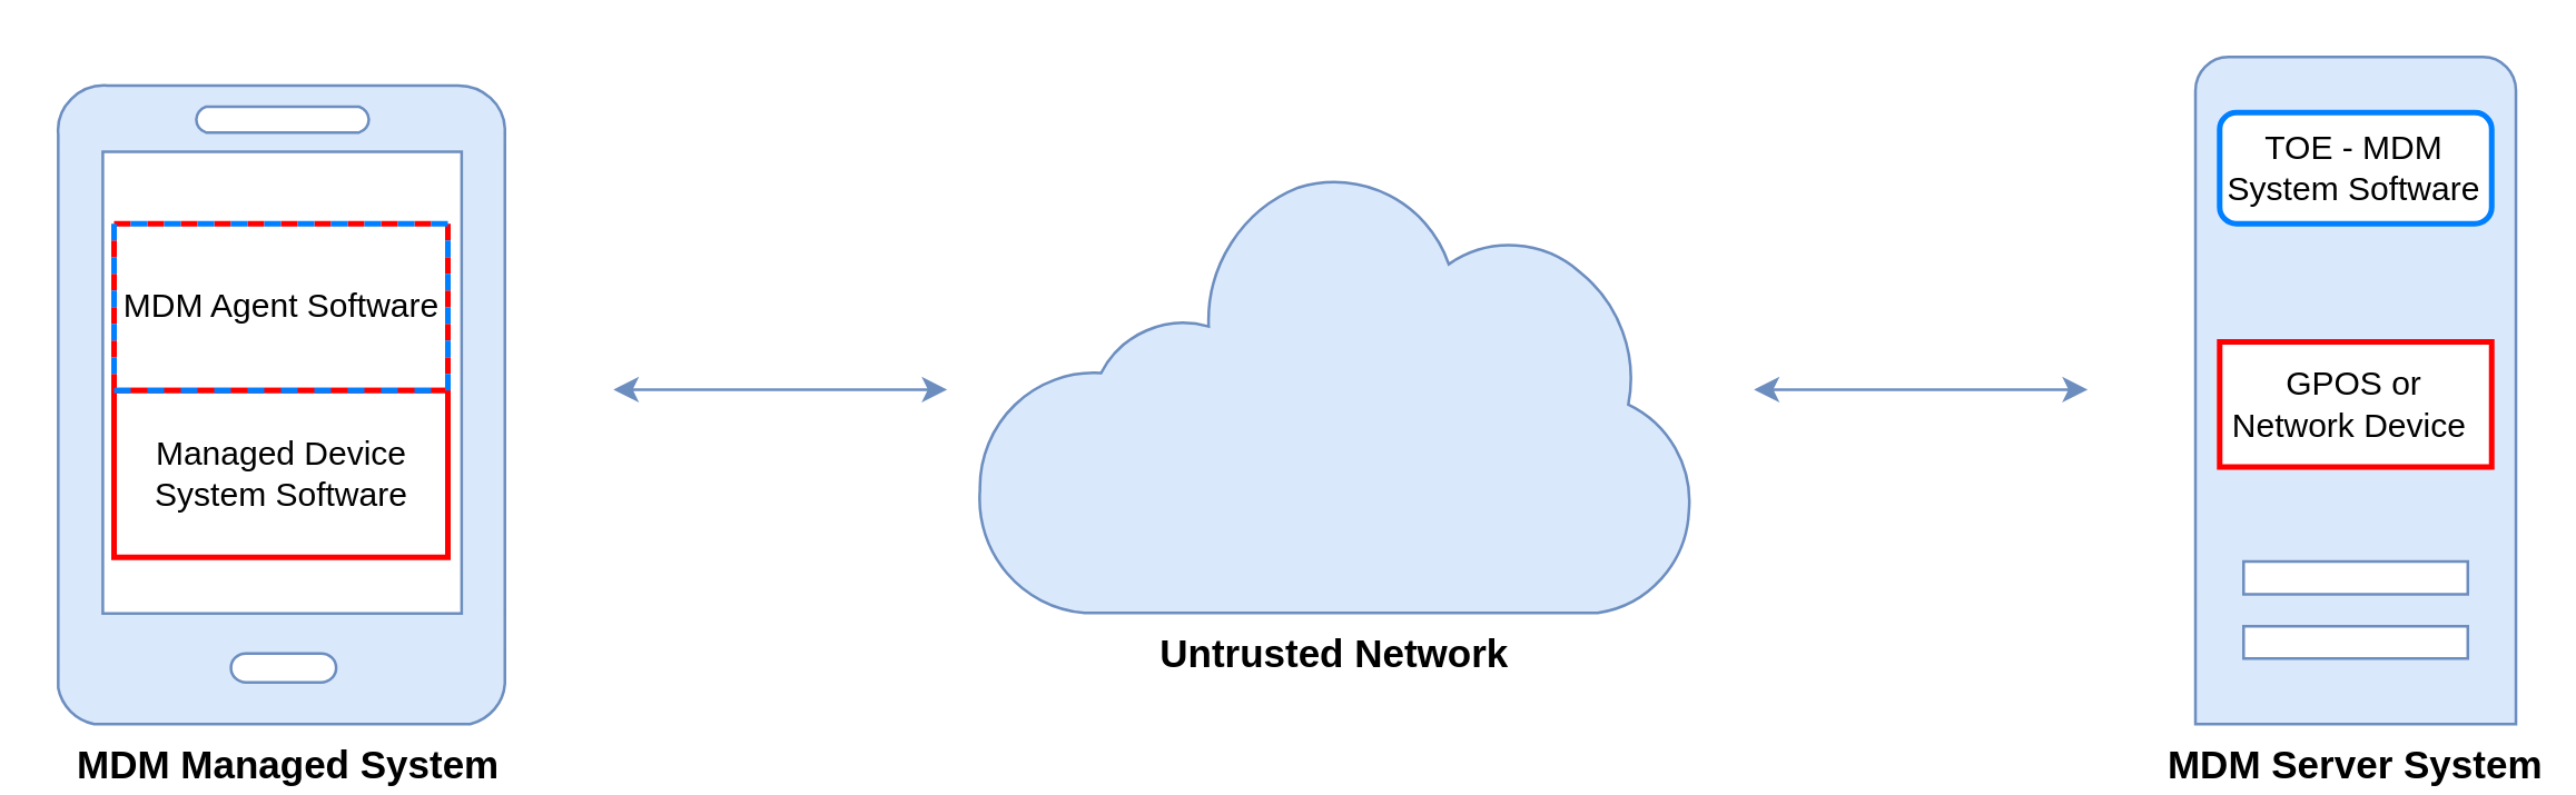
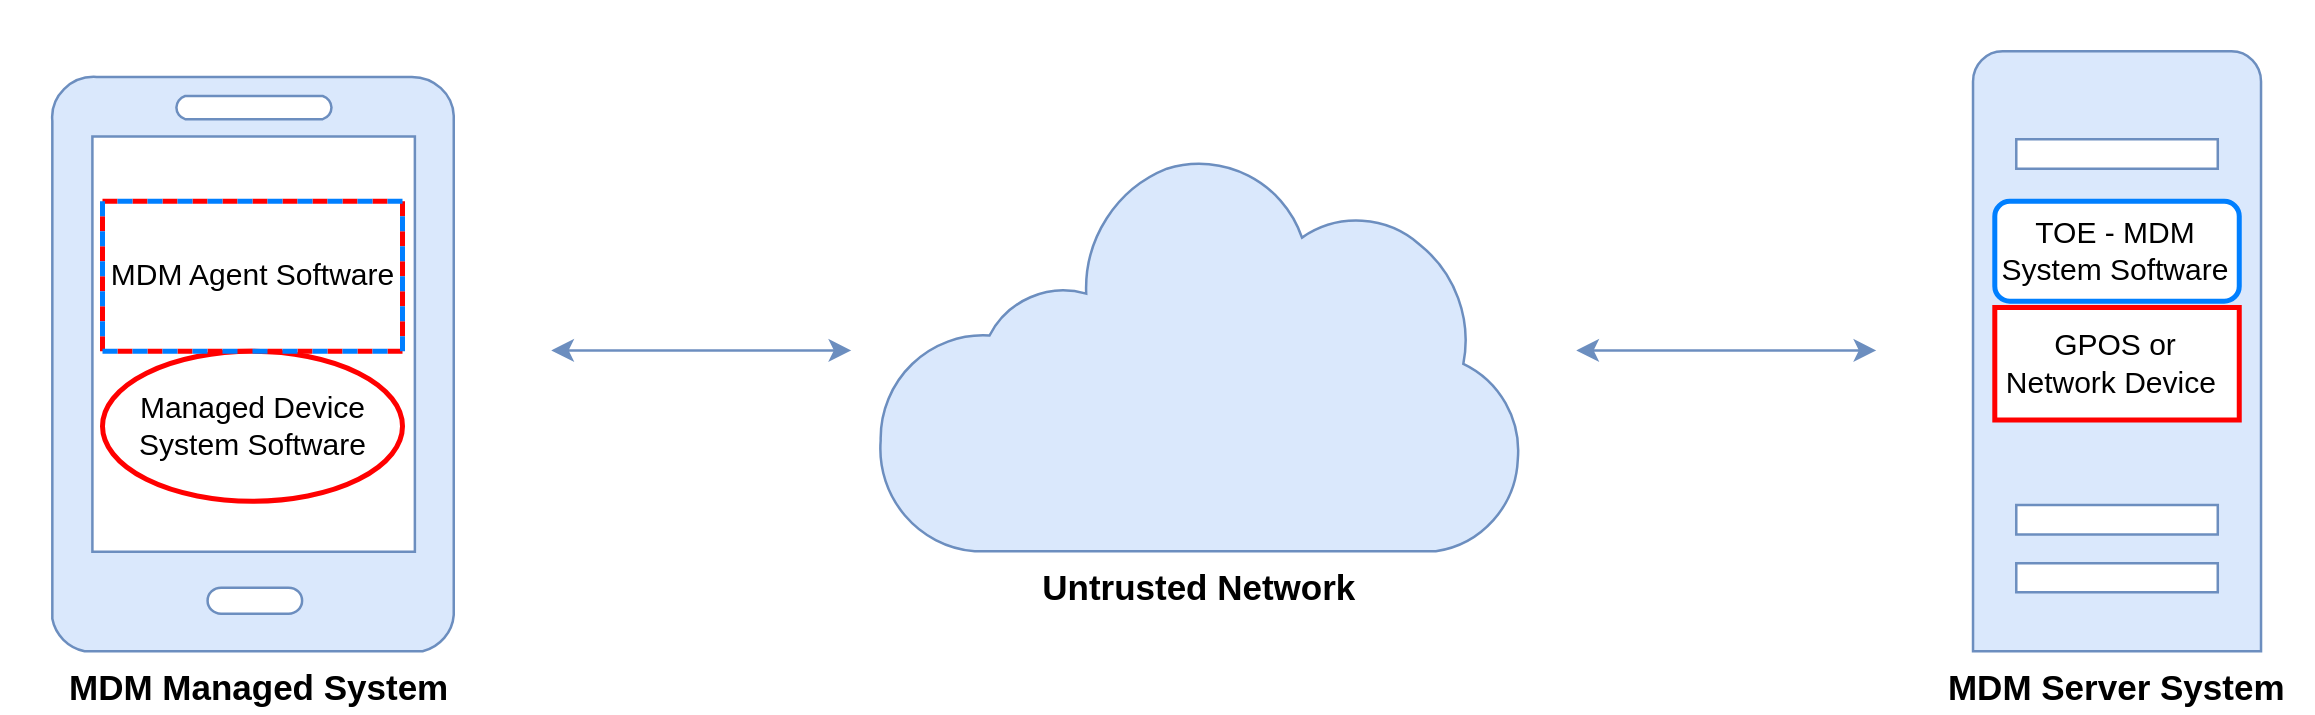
  <mxCell id="0" />
  <mxCell id="1" parent="0" />
  <mxCell id="2" value="&lt;font style=&quot;font-size: 14px;&quot;&gt;&lt;b&gt;Untrusted Network&lt;/b&gt;&lt;/font&gt;" style="sketch=0;aspect=fixed;pointerEvents=1;shadow=0;dashed=0;html=1;labelPosition=center;verticalLabelPosition=bottom;verticalAlign=top;align=center;shape=mxgraph.mscae.enterprise.internet;fillColor=#dae8fc;strokeColor=#6c8ebf;" parent="1" vertex="1"><mxGeometry x="350" y="60" width="258.07" height="160" as="geometry" /></mxCell>
  <mxCell id="3" value="&lt;font style=&quot;font-size: 14px;&quot;&gt;&lt;b&gt;&amp;nbsp;MDM Managed System&lt;/b&gt;&lt;/font&gt;" style="sketch=0;aspect=fixed;pointerEvents=1;shadow=0;dashed=0;html=1;strokeColor=#6c8ebf;labelPosition=center;verticalLabelPosition=bottom;verticalAlign=top;align=center;fillColor=#dae8fc;shape=mxgraph.azure.mobile" parent="1" vertex="1"><mxGeometry x="20" y="30" width="161" height="230" as="geometry" /></mxCell>
  <mxCell id="4" value="" style="endArrow=classic;startArrow=classic;html=1;rounded=0;fillColor=#dae8fc;strokeColor=#6c8ebf;" parent="1" edge="1"><mxGeometry width="50" height="50" relative="1" as="geometry"><mxPoint x="220" y="139.66" as="sourcePoint" /><mxPoint x="340" y="139.66" as="targetPoint" /></mxGeometry></mxCell>
  <mxCell id="5" value="" style="endArrow=classic;startArrow=classic;html=1;rounded=0;fillColor=#dae8fc;strokeColor=#6c8ebf;" parent="1" edge="1"><mxGeometry width="50" height="50" relative="1" as="geometry"><mxPoint x="630" y="139.66" as="sourcePoint" /><mxPoint x="750" y="139.66" as="targetPoint" /></mxGeometry></mxCell>
  <mxCell id="6" value="" style="rounded=0;whiteSpace=wrap;html=1;strokeColor=#FF0000;strokeWidth=2;perimeterSpacing=0;dashed=1;flipH=1;flipV=1;" parent="1" vertex="1"><mxGeometry x="40.5" y="80" width="120" height="60" as="geometry" /></mxCell>
- <mxCell id="7" value="Managed Device System Software" style="rounded=0;whiteSpace=wrap;html=1;strokeWidth=2;strokeColor=#FF0000;" parent="1" vertex="1"><mxGeometry x="40.5" y="140" width="120" height="60" as="geometry" /></mxCell>
+ <mxCell id="7" value="Managed Device System Software" style="ellipse;whiteSpace=wrap;html=1;strokeWidth=2;strokeColor=#FF0000;" parent="1" vertex="1"><mxGeometry x="40.5" y="140" width="120" height="60" as="geometry" /></mxCell>
  <mxCell id="8" value="MDM Agent Software" style="rounded=0;whiteSpace=wrap;html=1;strokeColor=#007FFF;strokeWidth=2;perimeterSpacing=0;glass=0;shadow=0;direction=west;flipH=0;flipV=1;dashed=1;fillColor=none;" parent="1" vertex="1"><mxGeometry x="40.5" y="80" width="120" height="60" as="geometry" /></mxCell>
  <mxCell id="9" value="&lt;font style=&quot;font-size: 14px;&quot;&gt;&lt;b&gt;MDM Server System&lt;/b&gt;&lt;/font&gt;" style="sketch=0;aspect=fixed;pointerEvents=1;shadow=0;dashed=0;html=1;strokeColor=#6c8ebf;labelPosition=center;verticalLabelPosition=bottom;verticalAlign=top;align=center;fillColor=#dae8fc;shape=mxgraph.mscae.enterprise.server_generic;gradientColor=none;" parent="1" vertex="1"><mxGeometry x="788.71" y="20" width="115.2" height="240" as="geometry" /></mxCell>
  <mxCell id="10" value="GPOS or Network Device&amp;nbsp;" style="whiteSpace=wrap;html=1;strokeWidth=2;strokeColor=#FF0000;rounded=0;" parent="1" vertex="1"><mxGeometry x="797.42" y="122.5" width="97.78" height="45" as="geometry" /></mxCell>
- <mxCell id="11" value="TOE - MDM System Software" style="rounded=1;whiteSpace=wrap;html=1;strokeWidth=2;strokeColor=#007FFF;" parent="1" vertex="1"><mxGeometry x="797.42" y="40" width="97.78" height="40" as="geometry" /></mxCell>
+ <mxCell id="11" value="TOE - MDM System Software" style="rounded=1;whiteSpace=wrap;html=1;strokeWidth=2;strokeColor=#007FFF;" parent="1" vertex="1"><mxGeometry x="797.42" y="80" width="97.78" height="40" as="geometry" /></mxCell>
